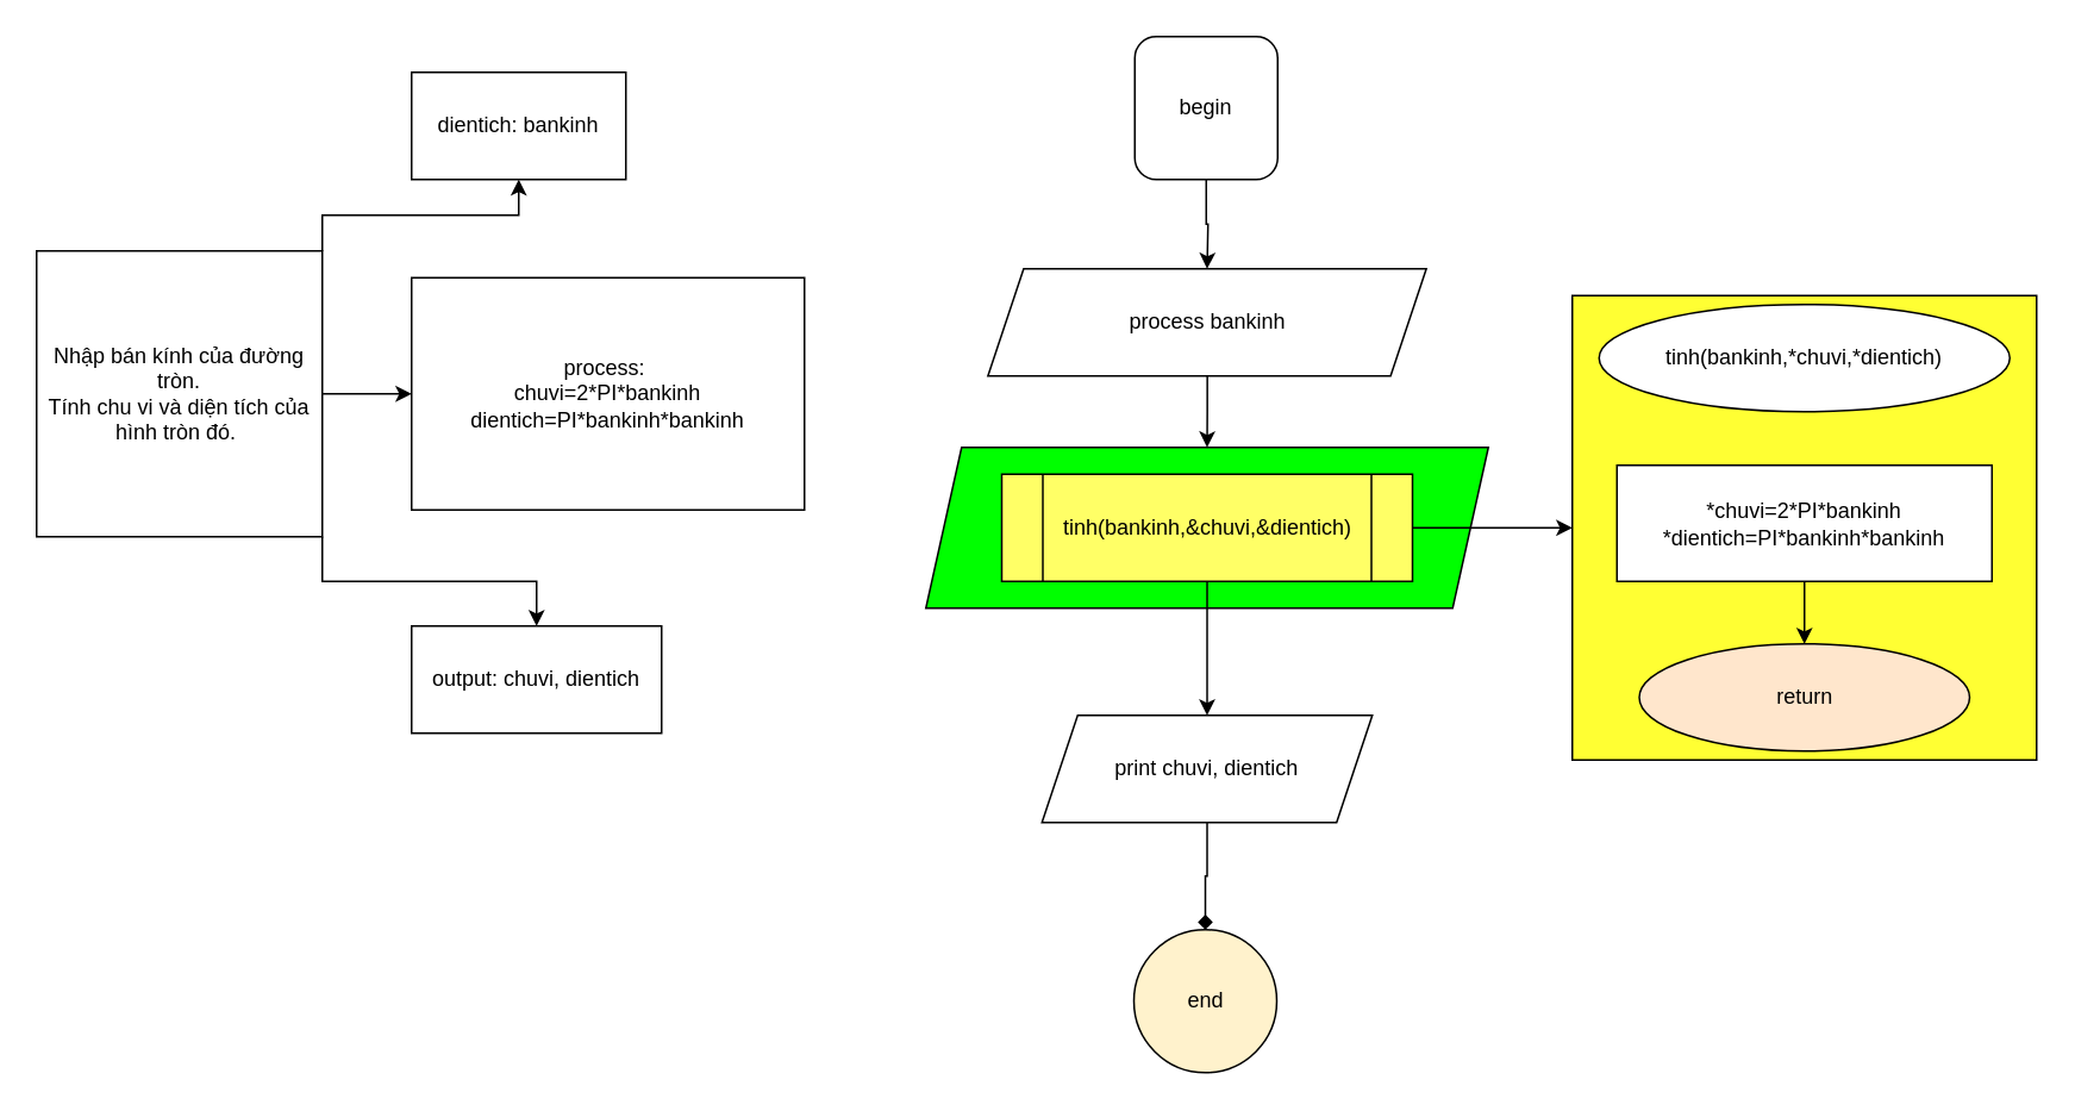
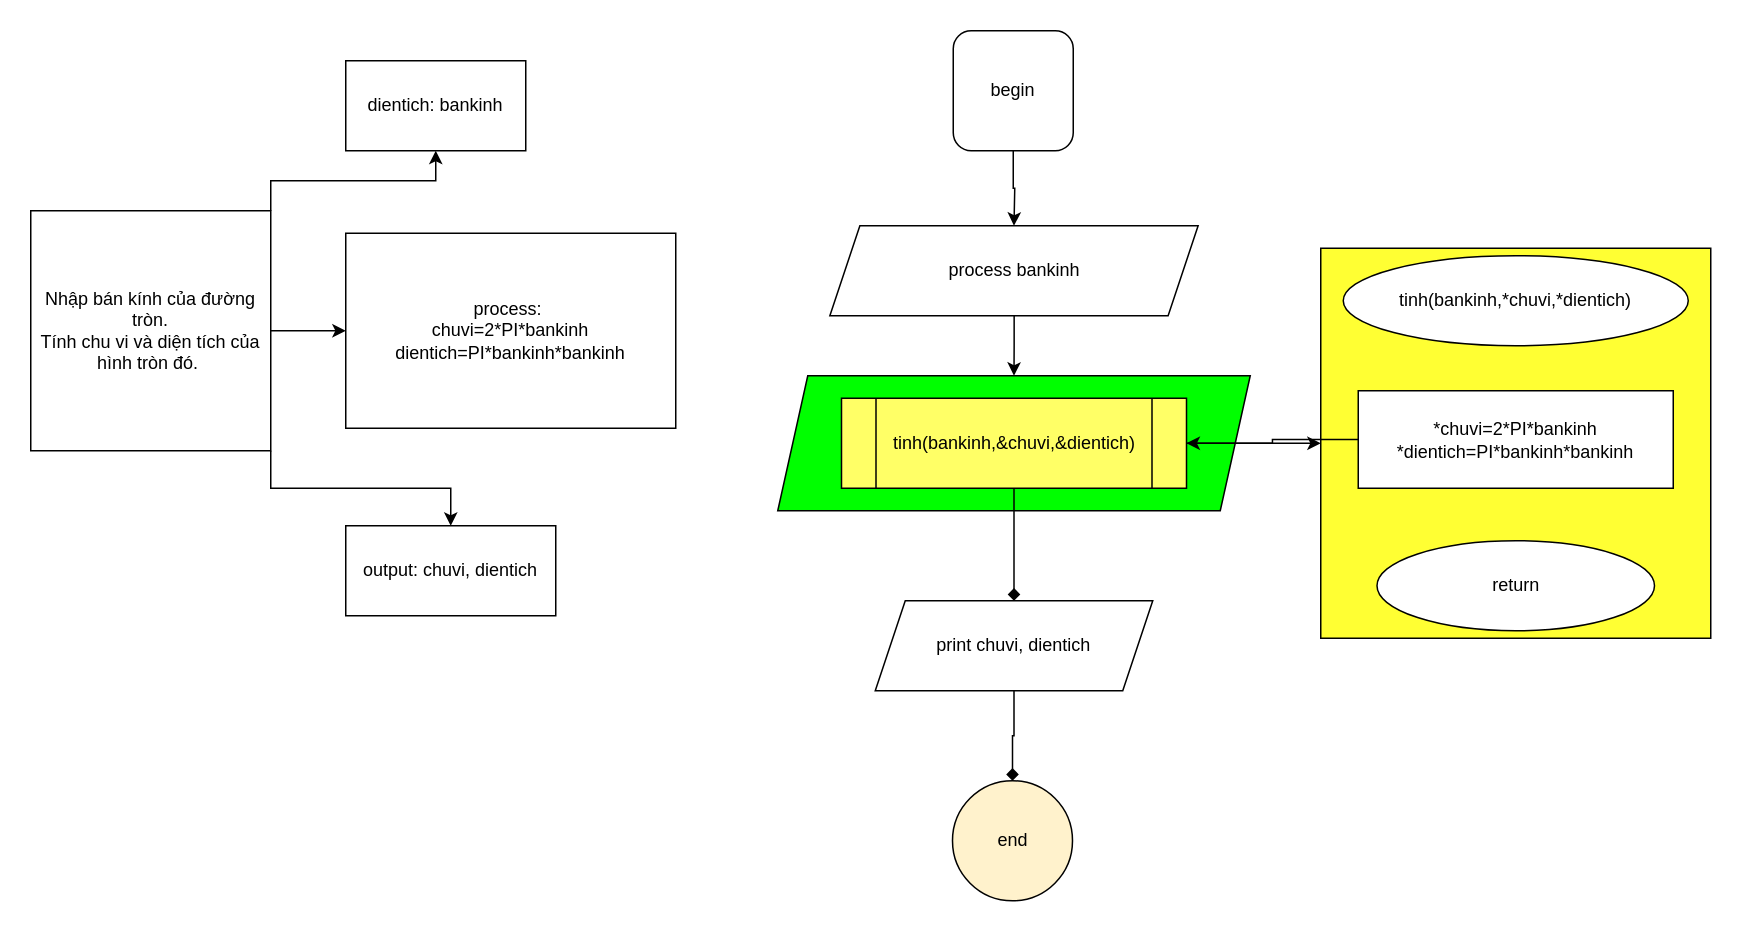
  <mxCell id="0" />
  <mxCell id="1" parent="0" />
  <mxCell id="2" style="edgeStyle=orthogonalEdgeStyle;rounded=0;orthogonalLoop=1;jettySize=auto;html=1;entryX=0.5;entryY=0;entryDx=0;entryDy=0;" parent="1" source="3" edge="1"><mxGeometry relative="1" as="geometry"><mxPoint x="675.5" y="150" as="targetPoint" /></mxGeometry></mxCell>
  <mxCell id="3" value="begin" style="whiteSpace=wrap;html=1;aspect=fixed;rounded=1;" parent="1" vertex="1"><mxGeometry x="635" y="20" width="80" height="80" as="geometry" /></mxCell>
  <mxCell id="4" value="end" style="ellipse;whiteSpace=wrap;html=1;aspect=fixed;fillColor=#fff2cc;" parent="1" vertex="1"><mxGeometry x="634.5" y="520" width="80" height="80" as="geometry" /></mxCell>
  <mxCell id="5" style="edgeStyle=orthogonalEdgeStyle;rounded=0;orthogonalLoop=1;jettySize=auto;html=1;exitX=0.5;exitY=1;exitDx=0;exitDy=0;" parent="1" edge="1"><mxGeometry relative="1" as="geometry"><mxPoint x="1010" y="110" as="sourcePoint" /><mxPoint x="1010" y="110" as="targetPoint" /></mxGeometry></mxCell>
  <mxCell id="6" value="" style="shape=parallelogram;perimeter=parallelogramPerimeter;whiteSpace=wrap;html=1;fixedSize=1;fillColor=#00FF00;" parent="1" vertex="1"><mxGeometry x="518" y="250" width="315" height="90" as="geometry" /></mxCell>
- <mxCell id="7" style="edgeStyle=orthogonalEdgeStyle;rounded=0;orthogonalLoop=1;jettySize=auto;html=1;entryX=0.5;entryY=0;entryDx=0;entryDy=0;" parent="1" source="9" target="11" edge="1"><mxGeometry relative="1" as="geometry" /></mxCell>
+ <mxCell id="7" style="edgeStyle=orthogonalEdgeStyle;rounded=0;orthogonalLoop=1;jettySize=auto;html=1;entryX=0.5;entryY=0;entryDx=0;entryDy=0;endArrow=diamond;" parent="1" source="9" target="11" edge="1"><mxGeometry relative="1" as="geometry" /></mxCell>
  <mxCell id="8" style="edgeStyle=orthogonalEdgeStyle;rounded=0;orthogonalLoop=1;jettySize=auto;html=1;exitX=1;exitY=0.5;exitDx=0;exitDy=0;" parent="1" source="9" target="12" edge="1"><mxGeometry relative="1" as="geometry"><mxPoint x="920" y="425.353" as="targetPoint" /></mxGeometry></mxCell>
  <mxCell id="9" value="tinh(bankinh,&amp;amp;chuvi,&amp;amp;dientich)" style="shape=process;whiteSpace=wrap;html=1;backgroundOutline=1;fillColor=#FFFF66;" parent="1" vertex="1"><mxGeometry x="560.5" y="265" width="230" height="60" as="geometry" /></mxCell>
  <mxCell id="10" style="edgeStyle=orthogonalEdgeStyle;rounded=0;orthogonalLoop=1;jettySize=auto;html=1;entryX=0.5;entryY=0;entryDx=0;entryDy=0;endArrow=diamond;" parent="1" source="11" target="4" edge="1"><mxGeometry relative="1" as="geometry" /></mxCell>
  <mxCell id="11" value="print chuvi, dientich" style="shape=parallelogram;perimeter=parallelogramPerimeter;whiteSpace=wrap;html=1;fixedSize=1;" parent="1" vertex="1"><mxGeometry x="583" y="400" width="185" height="60" as="geometry" /></mxCell>
  <mxCell id="12" value="" style="whiteSpace=wrap;html=1;aspect=fixed;fillColor=#FFFF33;" parent="1" vertex="1"><mxGeometry x="880" y="165" width="260" height="260" as="geometry" /></mxCell>
  <mxCell id="13" value="tinh(bankinh,*chuvi,*dientich)" style="ellipse;whiteSpace=wrap;html=1;" parent="1" vertex="1"><mxGeometry x="895" y="170" width="230" height="60" as="geometry" /></mxCell>
- <mxCell id="14" value="return" style="ellipse;whiteSpace=wrap;html=1;fillColor=#ffe6cc;" parent="1" vertex="1"><mxGeometry x="917.5" y="360" width="185" height="60" as="geometry" /></mxCell>
- <mxCell id="15" style="edgeStyle=orthogonalEdgeStyle;rounded=0;orthogonalLoop=1;jettySize=auto;html=1;" parent="1" source="16" target="14" edge="1"><mxGeometry relative="1" as="geometry" /></mxCell>
+ <mxCell id="14" value="return" style="ellipse;whiteSpace=wrap;html=1;" parent="1" vertex="1"><mxGeometry x="917.5" y="360" width="185" height="60" as="geometry" /></mxCell>
+ <mxCell id="15" style="edgeStyle=orthogonalEdgeStyle;rounded=0;orthogonalLoop=1;jettySize=auto;html=1;" parent="1" source="16" target="9" edge="1"><mxGeometry relative="1" as="geometry" /></mxCell>
  <mxCell id="16" value="*chuvi=2*PI*bankinh&lt;br&gt;*dientich=PI*bankinh*bankinh" style="rounded=0;whiteSpace=wrap;html=1;" parent="1" vertex="1"><mxGeometry x="905" y="260" width="210" height="65" as="geometry" /></mxCell>
  <mxCell id="17" style="edgeStyle=orthogonalEdgeStyle;rounded=0;orthogonalLoop=1;jettySize=auto;html=1;exitX=1;exitY=0;exitDx=0;exitDy=0;" parent="1" source="20" target="21" edge="1"><mxGeometry relative="1" as="geometry"><mxPoint x="240" y="90" as="targetPoint" /></mxGeometry></mxCell>
  <mxCell id="18" style="edgeStyle=orthogonalEdgeStyle;rounded=0;orthogonalLoop=1;jettySize=auto;html=1;" parent="1" source="20" target="22" edge="1"><mxGeometry relative="1" as="geometry"><mxPoint x="280" y="220" as="targetPoint" /></mxGeometry></mxCell>
  <mxCell id="19" style="edgeStyle=orthogonalEdgeStyle;rounded=0;orthogonalLoop=1;jettySize=auto;html=1;exitX=1;exitY=1;exitDx=0;exitDy=0;" parent="1" source="20" target="23" edge="1"><mxGeometry relative="1" as="geometry"><mxPoint x="290" y="390" as="targetPoint" /></mxGeometry></mxCell>
  <mxCell id="20" value="&lt;div&gt;Nhập bán kính của đường tròn.&lt;/div&gt;Tính chu vi và diện tích của hình tròn đó.&amp;nbsp;" style="whiteSpace=wrap;html=1;aspect=fixed;" parent="1" vertex="1"><mxGeometry x="20" y="140" width="160" height="160" as="geometry" /></mxCell>
  <mxCell id="21" value="dientich: bankinh" style="rounded=0;whiteSpace=wrap;html=1;" parent="1" vertex="1"><mxGeometry x="230" y="40" width="120" height="60" as="geometry" /></mxCell>
  <mxCell id="22" value="process:&amp;nbsp;&lt;br&gt;chuvi=2*PI*bankinh&lt;br&gt;dientich=PI*bankinh*bankinh" style="rounded=0;whiteSpace=wrap;html=1;" parent="1" vertex="1"><mxGeometry x="230" y="155" width="220" height="130" as="geometry" /></mxCell>
  <mxCell id="23" value="output: chuvi, dientich" style="rounded=0;whiteSpace=wrap;html=1;" parent="1" vertex="1"><mxGeometry x="230" y="350" width="140" height="60" as="geometry" /></mxCell>
  <mxCell id="24" style="edgeStyle=orthogonalEdgeStyle;rounded=0;orthogonalLoop=1;jettySize=auto;html=1;entryX=0.5;entryY=0;entryDx=0;entryDy=0;" parent="1" source="25" target="6" edge="1"><mxGeometry relative="1" as="geometry" /></mxCell>
  <mxCell id="25" value="process bankinh" style="shape=parallelogram;perimeter=parallelogramPerimeter;whiteSpace=wrap;html=1;fixedSize=1;" parent="1" vertex="1"><mxGeometry x="552.75" y="150" width="245.5" height="60" as="geometry" /></mxCell>
